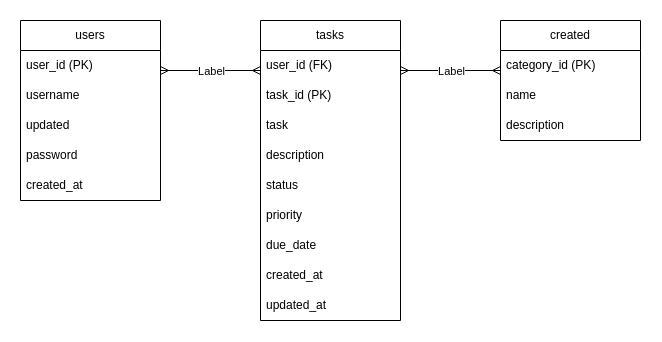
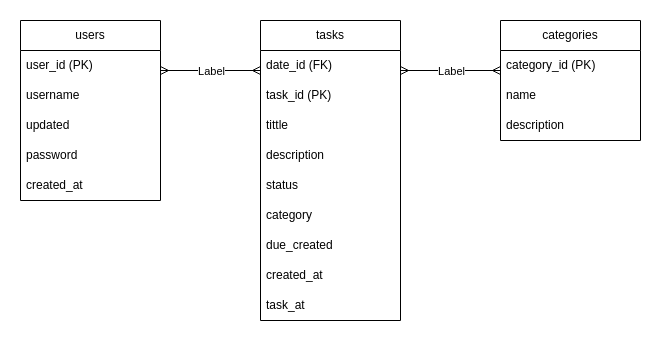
  <mxCell id="0" />
  <mxCell id="1" parent="0" />
  <mxCell id="2" value="" style="orthogonalLoop=1;jettySize=auto;html=1;rounded=0;strokeColor=none;dashed=1;endArrow=halfCircle;endFill=0;movable=1;resizable=1;rotatable=1;deletable=1;editable=1;locked=0;connectable=1;startArrow=ERmany;startFill=0;" parent="1" edge="1"><mxGeometry width="80" relative="1" as="geometry"><mxPoint x="340" y="122" as="sourcePoint" /><mxPoint x="420" y="122" as="targetPoint" /></mxGeometry></mxCell>
  <mxCell id="3" value="" style="group" vertex="1" connectable="0" parent="1"><mxGeometry x="20" y="20" width="620" height="300" as="geometry" /></mxCell>
  <mxCell id="4" value="users" style="swimlane;fontStyle=0;childLayout=stackLayout;horizontal=1;startSize=30;horizontalStack=0;resizeParent=1;resizeParentMax=0;resizeLast=0;collapsible=1;marginBottom=0;whiteSpace=wrap;html=1;" parent="3" vertex="1"><mxGeometry width="140" height="180" as="geometry" /></mxCell>
  <mxCell id="5" value="user_id (PK)" style="text;strokeColor=none;fillColor=none;align=left;verticalAlign=middle;spacingLeft=4;spacingRight=4;overflow=hidden;points=[[0,0.5],[1,0.5]];portConstraint=eastwest;rotatable=0;whiteSpace=wrap;html=1;" parent="4" vertex="1"><mxGeometry y="30" width="140" height="30" as="geometry" /></mxCell>
  <mxCell id="6" value="username" style="text;strokeColor=none;fillColor=none;align=left;verticalAlign=middle;spacingLeft=4;spacingRight=4;overflow=hidden;points=[[0,0.5],[1,0.5]];portConstraint=eastwest;rotatable=0;whiteSpace=wrap;html=1;" parent="4" vertex="1"><mxGeometry y="60" width="140" height="30" as="geometry" /></mxCell>
  <mxCell id="7" value="updated" style="text;strokeColor=none;fillColor=none;align=left;verticalAlign=middle;spacingLeft=4;spacingRight=4;overflow=hidden;points=[[0,0.5],[1,0.5]];portConstraint=eastwest;rotatable=0;whiteSpace=wrap;html=1;" parent="4" vertex="1"><mxGeometry y="90" width="140" height="30" as="geometry" /></mxCell>
  <mxCell id="8" value="password" style="text;strokeColor=none;fillColor=none;align=left;verticalAlign=middle;spacingLeft=4;spacingRight=4;overflow=hidden;points=[[0,0.5],[1,0.5]];portConstraint=eastwest;rotatable=0;whiteSpace=wrap;html=1;" parent="4" vertex="1"><mxGeometry y="120" width="140" height="30" as="geometry" /></mxCell>
  <mxCell id="9" value="created_at" style="text;strokeColor=none;fillColor=none;align=left;verticalAlign=middle;spacingLeft=4;spacingRight=4;overflow=hidden;points=[[0,0.5],[1,0.5]];portConstraint=eastwest;rotatable=0;whiteSpace=wrap;html=1;" parent="4" vertex="1"><mxGeometry y="150" width="140" height="30" as="geometry" /></mxCell>
  <mxCell id="10" value="tasks" style="swimlane;fontStyle=0;childLayout=stackLayout;horizontal=1;startSize=30;horizontalStack=0;resizeParent=1;resizeParentMax=0;resizeLast=0;collapsible=1;marginBottom=0;whiteSpace=wrap;html=1;" parent="3" vertex="1"><mxGeometry x="240" width="140" height="300" as="geometry" /></mxCell>
- <mxCell id="11" value="user_id (FK)" style="text;strokeColor=none;fillColor=none;align=left;verticalAlign=middle;spacingLeft=4;spacingRight=4;overflow=hidden;points=[[0,0.5],[1,0.5]];portConstraint=eastwest;rotatable=0;whiteSpace=wrap;html=1;" parent="10" vertex="1"><mxGeometry y="30" width="140" height="30" as="geometry" /></mxCell>
+ <mxCell id="11" value="date_id (FK)" style="text;strokeColor=none;fillColor=none;align=left;verticalAlign=middle;spacingLeft=4;spacingRight=4;overflow=hidden;points=[[0,0.5],[1,0.5]];portConstraint=eastwest;rotatable=0;whiteSpace=wrap;html=1;" parent="10" vertex="1"><mxGeometry y="30" width="140" height="30" as="geometry" /></mxCell>
  <mxCell id="12" value="task_id (PK)" style="text;strokeColor=none;fillColor=none;align=left;verticalAlign=middle;spacingLeft=4;spacingRight=4;overflow=hidden;points=[[0,0.5],[1,0.5]];portConstraint=eastwest;rotatable=0;whiteSpace=wrap;html=1;" parent="10" vertex="1"><mxGeometry y="60" width="140" height="30" as="geometry" /></mxCell>
- <mxCell id="13" value="task&amp;nbsp;" style="text;strokeColor=none;fillColor=none;align=left;verticalAlign=middle;spacingLeft=4;spacingRight=4;overflow=hidden;points=[[0,0.5],[1,0.5]];portConstraint=eastwest;rotatable=0;whiteSpace=wrap;html=1;" parent="10" vertex="1"><mxGeometry y="90" width="140" height="30" as="geometry" /></mxCell>
+ <mxCell id="13" value="tittle&amp;nbsp;" style="text;strokeColor=none;fillColor=none;align=left;verticalAlign=middle;spacingLeft=4;spacingRight=4;overflow=hidden;points=[[0,0.5],[1,0.5]];portConstraint=eastwest;rotatable=0;whiteSpace=wrap;html=1;" parent="10" vertex="1"><mxGeometry y="90" width="140" height="30" as="geometry" /></mxCell>
  <mxCell id="14" value="description" style="text;strokeColor=none;fillColor=none;align=left;verticalAlign=middle;spacingLeft=4;spacingRight=4;overflow=hidden;points=[[0,0.5],[1,0.5]];portConstraint=eastwest;rotatable=0;whiteSpace=wrap;html=1;" parent="10" vertex="1"><mxGeometry y="120" width="140" height="30" as="geometry" /></mxCell>
  <mxCell id="15" value="status" style="text;strokeColor=none;fillColor=none;align=left;verticalAlign=middle;spacingLeft=4;spacingRight=4;overflow=hidden;points=[[0,0.5],[1,0.5]];portConstraint=eastwest;rotatable=0;whiteSpace=wrap;html=1;" parent="10" vertex="1"><mxGeometry y="150" width="140" height="30" as="geometry" /></mxCell>
- <mxCell id="16" value="priority&amp;nbsp;" style="text;strokeColor=none;fillColor=none;align=left;verticalAlign=middle;spacingLeft=4;spacingRight=4;overflow=hidden;points=[[0,0.5],[1,0.5]];portConstraint=eastwest;rotatable=0;whiteSpace=wrap;html=1;" parent="10" vertex="1"><mxGeometry y="180" width="140" height="30" as="geometry" /></mxCell>
- <mxCell id="17" value="due_date" style="text;strokeColor=none;fillColor=none;align=left;verticalAlign=middle;spacingLeft=4;spacingRight=4;overflow=hidden;points=[[0,0.5],[1,0.5]];portConstraint=eastwest;rotatable=0;whiteSpace=wrap;html=1;" parent="10" vertex="1"><mxGeometry y="210" width="140" height="30" as="geometry" /></mxCell>
+ <mxCell id="16" value="category&amp;nbsp;" style="text;strokeColor=none;fillColor=none;align=left;verticalAlign=middle;spacingLeft=4;spacingRight=4;overflow=hidden;points=[[0,0.5],[1,0.5]];portConstraint=eastwest;rotatable=0;whiteSpace=wrap;html=1;" parent="10" vertex="1"><mxGeometry y="180" width="140" height="30" as="geometry" /></mxCell>
+ <mxCell id="17" value="due_created" style="text;strokeColor=none;fillColor=none;align=left;verticalAlign=middle;spacingLeft=4;spacingRight=4;overflow=hidden;points=[[0,0.5],[1,0.5]];portConstraint=eastwest;rotatable=0;whiteSpace=wrap;html=1;" parent="10" vertex="1"><mxGeometry y="210" width="140" height="30" as="geometry" /></mxCell>
  <mxCell id="18" value="created_at" style="text;strokeColor=none;fillColor=none;align=left;verticalAlign=middle;spacingLeft=4;spacingRight=4;overflow=hidden;points=[[0,0.5],[1,0.5]];portConstraint=eastwest;rotatable=0;whiteSpace=wrap;html=1;" parent="10" vertex="1"><mxGeometry y="240" width="140" height="30" as="geometry" /></mxCell>
- <mxCell id="19" value="updated_at" style="text;strokeColor=none;fillColor=none;align=left;verticalAlign=middle;spacingLeft=4;spacingRight=4;overflow=hidden;points=[[0,0.5],[1,0.5]];portConstraint=eastwest;rotatable=0;whiteSpace=wrap;html=1;" parent="10" vertex="1"><mxGeometry y="270" width="140" height="30" as="geometry" /></mxCell>
- <mxCell id="20" value="created" style="swimlane;fontStyle=0;childLayout=stackLayout;horizontal=1;startSize=30;horizontalStack=0;resizeParent=1;resizeParentMax=0;resizeLast=0;collapsible=1;marginBottom=0;whiteSpace=wrap;html=1;" parent="3" vertex="1"><mxGeometry x="480" width="140" height="120" as="geometry" /></mxCell>
+ <mxCell id="19" value="task_at" style="text;strokeColor=none;fillColor=none;align=left;verticalAlign=middle;spacingLeft=4;spacingRight=4;overflow=hidden;points=[[0,0.5],[1,0.5]];portConstraint=eastwest;rotatable=0;whiteSpace=wrap;html=1;" parent="10" vertex="1"><mxGeometry y="270" width="140" height="30" as="geometry" /></mxCell>
+ <mxCell id="20" value="categories" style="swimlane;fontStyle=0;childLayout=stackLayout;horizontal=1;startSize=30;horizontalStack=0;resizeParent=1;resizeParentMax=0;resizeLast=0;collapsible=1;marginBottom=0;whiteSpace=wrap;html=1;" parent="3" vertex="1"><mxGeometry x="480" width="140" height="120" as="geometry" /></mxCell>
  <mxCell id="21" value="category_id (PK)" style="text;strokeColor=none;fillColor=none;align=left;verticalAlign=middle;spacingLeft=4;spacingRight=4;overflow=hidden;points=[[0,0.5],[1,0.5]];portConstraint=eastwest;rotatable=0;whiteSpace=wrap;html=1;" parent="20" vertex="1"><mxGeometry y="30" width="140" height="30" as="geometry" /></mxCell>
  <mxCell id="22" value="name" style="text;strokeColor=none;fillColor=none;align=left;verticalAlign=middle;spacingLeft=4;spacingRight=4;overflow=hidden;points=[[0,0.5],[1,0.5]];portConstraint=eastwest;rotatable=0;whiteSpace=wrap;html=1;" parent="20" vertex="1"><mxGeometry y="60" width="140" height="30" as="geometry" /></mxCell>
  <mxCell id="23" value="description" style="text;strokeColor=none;fillColor=none;align=left;verticalAlign=middle;spacingLeft=4;spacingRight=4;overflow=hidden;points=[[0,0.5],[1,0.5]];portConstraint=eastwest;rotatable=0;whiteSpace=wrap;html=1;" parent="20" vertex="1"><mxGeometry y="90" width="140" height="30" as="geometry" /></mxCell>
  <mxCell id="24" value="" style="endArrow=ERmany;html=1;rounded=0;startArrow=ERmany;startFill=0;endFill=0;" parent="3" edge="1"><mxGeometry relative="1" as="geometry"><mxPoint x="380" y="50" as="sourcePoint" /><mxPoint x="480" y="50" as="targetPoint" /></mxGeometry></mxCell>
  <mxCell id="25" value="Label" style="edgeLabel;resizable=0;html=1;;align=center;verticalAlign=middle;" parent="24" connectable="0" vertex="1"><mxGeometry relative="1" as="geometry" /></mxCell>
  <mxCell id="26" value="" style="endArrow=ERmany;html=1;rounded=0;startArrow=ERmany;startFill=0;endFill=0;" parent="3" edge="1"><mxGeometry relative="1" as="geometry"><mxPoint x="140" y="50" as="sourcePoint" /><mxPoint x="240" y="50" as="targetPoint" /></mxGeometry></mxCell>
  <mxCell id="27" value="Label" style="edgeLabel;resizable=0;html=1;;align=center;verticalAlign=middle;" parent="26" connectable="0" vertex="1"><mxGeometry relative="1" as="geometry" /></mxCell>
